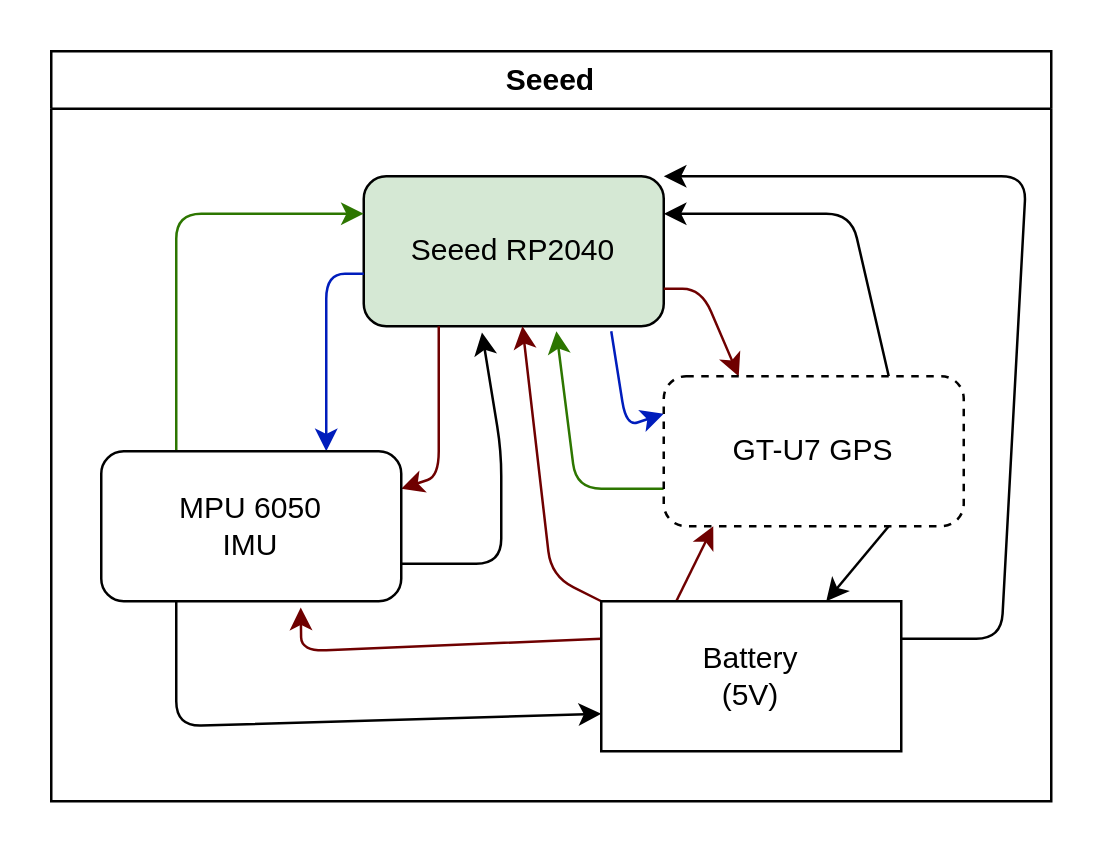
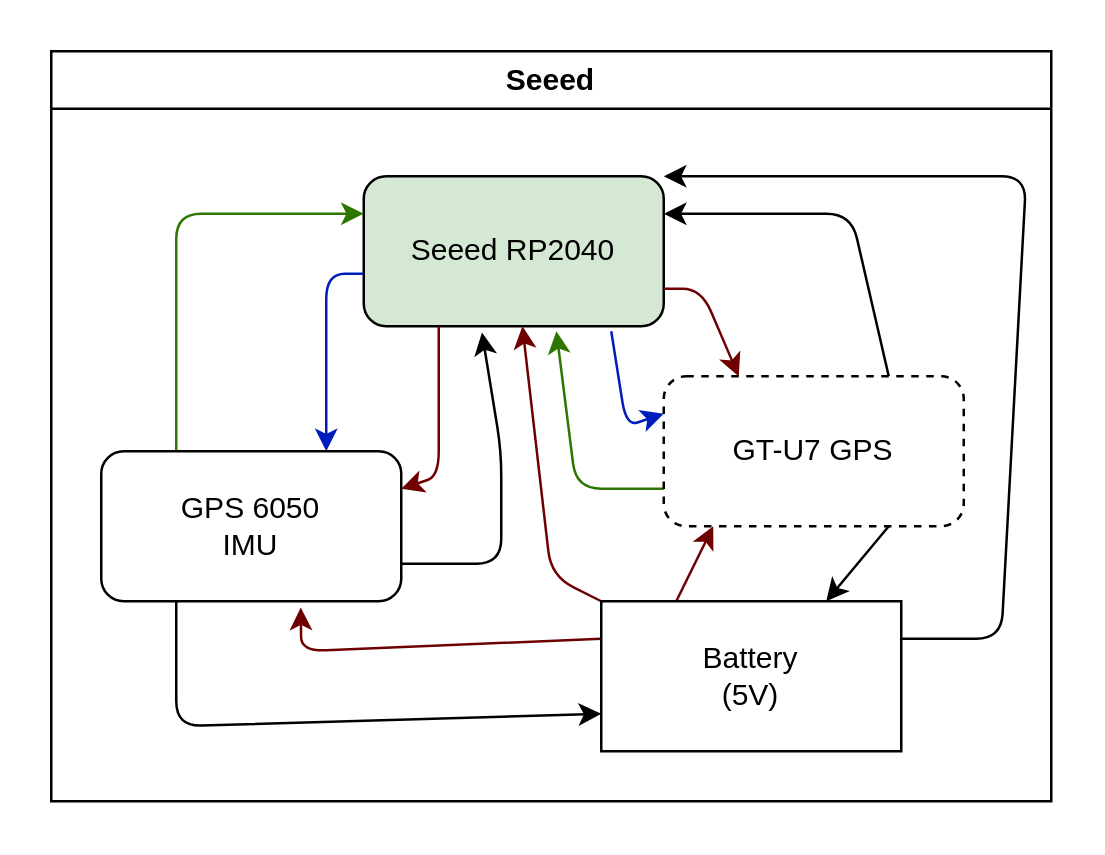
  <mxCell id="0" />
  <mxCell id="1" parent="0" />
  <mxCell id="2" value="Seeed" style="swimlane;whiteSpace=wrap;html=1;" vertex="1" parent="1"><mxGeometry x="20" y="20" width="400" height="300" as="geometry" /></mxCell>
  <mxCell id="3" value="Seeed RP2040" style="rounded=1;whiteSpace=wrap;html=1;fillColor=#d5e8d4;" vertex="1" parent="2"><mxGeometry x="125" y="50" width="120" height="60" as="geometry" /></mxCell>
  <mxCell id="4" style="edgeStyle=none;html=1;exitX=0.25;exitY=0;exitDx=0;exitDy=0;entryX=0;entryY=0.25;entryDx=0;entryDy=0;fillColor=#60a917;strokeColor=#2D7600;" edge="1" parent="2" source="9" target="3"><mxGeometry relative="1" as="geometry"><Array as="points"><mxPoint x="50" y="65" /></Array></mxGeometry></mxCell>
  <mxCell id="5" style="edgeStyle=none;html=1;exitX=0;exitY=0.65;exitDx=0;exitDy=0;entryX=0.75;entryY=0;entryDx=0;entryDy=0;fillColor=#0050ef;strokeColor=#001DBC;exitPerimeter=0;" edge="1" parent="2" source="3" target="9"><mxGeometry relative="1" as="geometry"><Array as="points"><mxPoint x="110" y="89" /></Array></mxGeometry></mxCell>
  <mxCell id="6" style="edgeStyle=none;html=1;exitX=0.25;exitY=1;exitDx=0;exitDy=0;entryX=1;entryY=0.25;entryDx=0;entryDy=0;fillColor=#a20025;strokeColor=#6F0000;" edge="1" parent="2" source="3" target="9"><mxGeometry relative="1" as="geometry"><Array as="points"><mxPoint x="155" y="170" /></Array></mxGeometry></mxCell>
  <mxCell id="7" style="edgeStyle=none;html=1;exitX=1;exitY=0.75;exitDx=0;exitDy=0;entryX=0.394;entryY=1.042;entryDx=0;entryDy=0;entryPerimeter=0;" edge="1" parent="2" source="9" target="3"><mxGeometry relative="1" as="geometry"><Array as="points"><mxPoint x="180" y="205" /><mxPoint x="180" y="160" /></Array></mxGeometry></mxCell>
  <mxCell id="8" style="edgeStyle=none;html=1;exitX=0.25;exitY=1;exitDx=0;exitDy=0;entryX=0;entryY=0.75;entryDx=0;entryDy=0;" edge="1" parent="2" source="9" target="20"><mxGeometry relative="1" as="geometry"><Array as="points"><mxPoint x="50" y="270" /></Array></mxGeometry></mxCell>
- <mxCell id="9" value="MPU 6050&lt;br&gt;IMU" style="rounded=1;whiteSpace=wrap;html=1;" vertex="1" parent="2"><mxGeometry x="20" y="160" width="120" height="60" as="geometry" /></mxCell>
+ <mxCell id="9" value="GPS 6050&lt;br&gt;IMU" style="rounded=1;whiteSpace=wrap;html=1;" vertex="1" parent="2"><mxGeometry x="20" y="160" width="120" height="60" as="geometry" /></mxCell>
  <mxCell id="10" style="edgeStyle=none;html=1;exitX=1;exitY=0.75;exitDx=0;exitDy=0;entryX=0.25;entryY=0;entryDx=0;entryDy=0;fillColor=#a20025;strokeColor=#6F0000;" edge="1" parent="2" source="3" target="15"><mxGeometry relative="1" as="geometry"><Array as="points"><mxPoint x="260" y="95" /></Array></mxGeometry></mxCell>
  <mxCell id="11" style="edgeStyle=none;html=1;exitX=0.75;exitY=0;exitDx=0;exitDy=0;entryX=1;entryY=0.25;entryDx=0;entryDy=0;" edge="1" parent="2" source="15" target="3"><mxGeometry relative="1" as="geometry"><Array as="points"><mxPoint x="320" y="65" /></Array></mxGeometry></mxCell>
  <mxCell id="12" style="edgeStyle=none;html=1;exitX=0.825;exitY=1.033;exitDx=0;exitDy=0;entryX=0;entryY=0.25;entryDx=0;entryDy=0;fillColor=#0050ef;strokeColor=#001DBC;exitPerimeter=0;" edge="1" parent="2" source="3" target="15"><mxGeometry relative="1" as="geometry"><Array as="points"><mxPoint x="230" y="150" /></Array></mxGeometry></mxCell>
  <mxCell id="13" style="edgeStyle=none;html=1;exitX=0;exitY=0.75;exitDx=0;exitDy=0;entryX=0.642;entryY=1.033;entryDx=0;entryDy=0;entryPerimeter=0;fillColor=#60a917;strokeColor=#2D7600;" edge="1" parent="2" source="15" target="3"><mxGeometry relative="1" as="geometry"><Array as="points"><mxPoint x="210" y="175" /></Array></mxGeometry></mxCell>
  <mxCell id="14" style="edgeStyle=none;html=1;exitX=0.75;exitY=1;exitDx=0;exitDy=0;entryX=0.75;entryY=0;entryDx=0;entryDy=0;" edge="1" parent="2" source="15" target="20"><mxGeometry relative="1" as="geometry" /></mxCell>
  <mxCell id="15" value="GT-U7 GPS" style="rounded=1;whiteSpace=wrap;html=1;dashed=1;" vertex="1" parent="2"><mxGeometry x="245" y="130" width="120" height="60" as="geometry" /></mxCell>
  <mxCell id="16" style="edgeStyle=none;html=1;exitX=0.25;exitY=0;exitDx=0;exitDy=0;entryX=0.165;entryY=1;entryDx=0;entryDy=0;entryPerimeter=0;fillColor=#a20025;strokeColor=#6F0000;" edge="1" parent="2" source="20" target="15"><mxGeometry relative="1" as="geometry" /></mxCell>
  <mxCell id="17" style="edgeStyle=none;html=1;exitX=0;exitY=0.25;exitDx=0;exitDy=0;entryX=0.665;entryY=1.042;entryDx=0;entryDy=0;entryPerimeter=0;fillColor=#a20025;strokeColor=#6F0000;" edge="1" parent="2" source="20" target="9"><mxGeometry relative="1" as="geometry"><Array as="points"><mxPoint x="100" y="240" /></Array></mxGeometry></mxCell>
  <mxCell id="18" style="edgeStyle=none;html=1;exitX=1;exitY=0.25;exitDx=0;exitDy=0;entryX=1;entryY=0;entryDx=0;entryDy=0;" edge="1" parent="2" source="20" target="3"><mxGeometry relative="1" as="geometry"><Array as="points"><mxPoint x="380" y="235" /><mxPoint x="390" y="50" /></Array></mxGeometry></mxCell>
  <mxCell id="19" style="edgeStyle=none;html=1;exitX=0;exitY=0;exitDx=0;exitDy=0;fillColor=#a20025;strokeColor=#6F0000;" edge="1" parent="2" source="20" target="3"><mxGeometry relative="1" as="geometry"><Array as="points"><mxPoint x="200" y="210" /></Array></mxGeometry></mxCell>
  <mxCell id="20" value="Battery&lt;br&gt;(5V)" style="whiteSpace=wrap;html=1;rounded=0;" vertex="1" parent="2"><mxGeometry x="220" y="220" width="120" height="60" as="geometry" /></mxCell>
